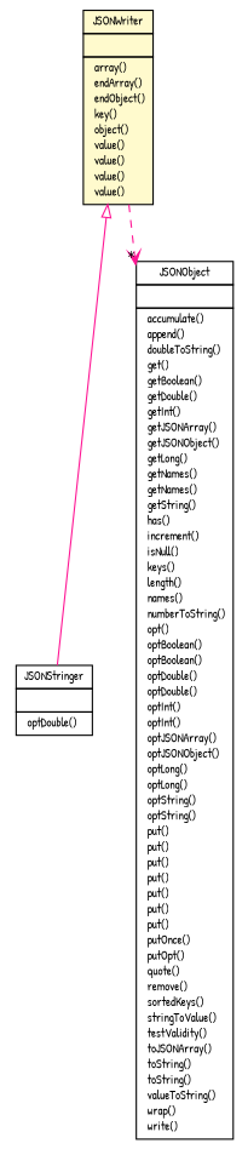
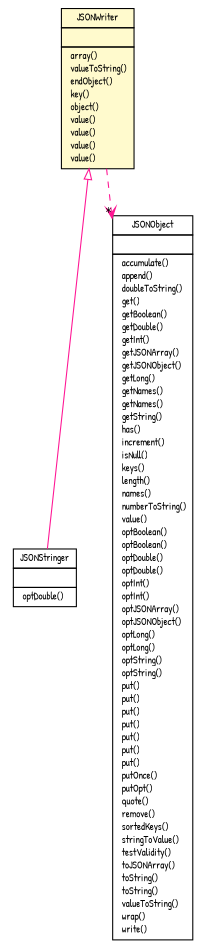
  digraph {
    fontname="Patrick Hand"
    nodesep=0.25
    ranksep=0.5
    node [fontcolor=black fontname="Patrick Hand" fontsize=9.0 shape=plaintext]
    edge [color=deeppink fontname="Patrick Hand" headport=p labelfontname=Helvetica labelfontsize=10 tailport=p]
-   n1 [label=<<table title="org.json.heyzap.JSONWriter" border="0" cellborder="1" cellspacing="0" cellpadding="2" port="p" bgcolor="lemonChiffon" href="./JSONWriter.html"> 		<tr><td><table border="0" cellspacing="0" cellpadding="1"> <tr><td align="center" balign="center"> JSONWriter </td></tr> 		</table></td></tr> 		<tr><td><table border="0" cellspacing="0" cellpadding="1"> <tr><td align="left" balign="left">  </td></tr> 		</table></td></tr> 		<tr><td><table border="0" cellspacing="0" cellpadding="1"> <tr><td align="left" balign="left">  array() </td></tr> <tr><td align="left" balign="left">  endArray() </td></tr> <tr><td align="left" balign="left">  endObject() </td></tr> <tr><td align="left" balign="left">  key() </td></tr> <tr><td align="left" balign="left">  object() </td></tr> <tr><td align="left" balign="left">  value() </td></tr> <tr><td align="left" balign="left">  value() </td></tr> <tr><td align="left" balign="left">  value() </td></tr> <tr><td align="left" balign="left">  value() </td></tr> 		</table></td></tr> 		</table>>]
+   n1 [label=<<table title="org.json.heyzap.JSONWriter" border="0" cellborder="1" cellspacing="0" cellpadding="2" port="p" bgcolor="lemonChiffon" href="./JSONWriter.html"> 		<tr><td><table border="0" cellspacing="0" cellpadding="1"> <tr><td align="center" balign="center"> JSONWriter </td></tr> 		</table></td></tr> 		<tr><td><table border="0" cellspacing="0" cellpadding="1"> <tr><td align="left" balign="left">  </td></tr> 		</table></td></tr> 		<tr><td><table border="0" cellspacing="0" cellpadding="1"> <tr><td align="left" balign="left">  array() </td></tr> <tr><td align="left" balign="left">  valueToString() </td></tr> <tr><td align="left" balign="left">  endObject() </td></tr> <tr><td align="left" balign="left">  key() </td></tr> <tr><td align="left" balign="left">  object() </td></tr> <tr><td align="left" balign="left">  value() </td></tr> <tr><td align="left" balign="left">  value() </td></tr> <tr><td align="left" balign="left">  value() </td></tr> <tr><td align="left" balign="left">  value() </td></tr> 		</table></td></tr> 		</table>>]
    n2 [label=<<table title="org.json.heyzap.JSONStringer" border="0" cellborder="1" cellspacing="0" cellpadding="2" port="p" href="./JSONStringer.html"> 		<tr><td><table border="0" cellspacing="0" cellpadding="1"> <tr><td align="center" balign="center"> JSONStringer </td></tr> 		</table></td></tr> 		<tr><td><table border="0" cellspacing="0" cellpadding="1"> <tr><td align="left" balign="left">  </td></tr> 		</table></td></tr> 		<tr><td><table border="0" cellspacing="0" cellpadding="1"> <tr><td align="left" balign="left">  optDouble() </td></tr> 		</table></td></tr> 		</table>>]
-   n3 [label=<<table title="org.json.heyzap.JSONObject" border="0" cellborder="1" cellspacing="0" cellpadding="2" port="p" href="./JSONObject.html"> 		<tr><td><table border="0" cellspacing="0" cellpadding="1"> <tr><td align="center" balign="center"> JSONObject </td></tr> 		</table></td></tr> 		<tr><td><table border="0" cellspacing="0" cellpadding="1"> <tr><td align="left" balign="left">  </td></tr> 		</table></td></tr> 		<tr><td><table border="0" cellspacing="0" cellpadding="1"> <tr><td align="left" balign="left">  accumulate() </td></tr> <tr><td align="left" balign="left">  append() </td></tr> <tr><td align="left" balign="left">  doubleToString() </td></tr> <tr><td align="left" balign="left">  get() </td></tr> <tr><td align="left" balign="left">  getBoolean() </td></tr> <tr><td align="left" balign="left">  getDouble() </td></tr> <tr><td align="left" balign="left">  getInt() </td></tr> <tr><td align="left" balign="left">  getJSONArray() </td></tr> <tr><td align="left" balign="left">  getJSONObject() </td></tr> <tr><td align="left" balign="left">  getLong() </td></tr> <tr><td align="left" balign="left">  getNames() </td></tr> <tr><td align="left" balign="left">  getNames() </td></tr> <tr><td align="left" balign="left">  getString() </td></tr> <tr><td align="left" balign="left">  has() </td></tr> <tr><td align="left" balign="left">  increment() </td></tr> <tr><td align="left" balign="left">  isNull() </td></tr> <tr><td align="left" balign="left">  keys() </td></tr> <tr><td align="left" balign="left">  length() </td></tr> <tr><td align="left" balign="left">  names() </td></tr> <tr><td align="left" balign="left">  numberToString() </td></tr> <tr><td align="left" balign="left">  opt() </td></tr> <tr><td align="left" balign="left">  optBoolean() </td></tr> <tr><td align="left" balign="left">  optBoolean() </td></tr> <tr><td align="left" balign="left">  optDouble() </td></tr> <tr><td align="left" balign="left">  optDouble() </td></tr> <tr><td align="left" balign="left">  optInt() </td></tr> <tr><td align="left" balign="left">  optInt() </td></tr> <tr><td align="left" balign="left">  optJSONArray() </td></tr> <tr><td align="left" balign="left">  optJSONObject() </td></tr> <tr><td align="left" balign="left">  optLong() </td></tr> <tr><td align="left" balign="left">  optLong() </td></tr> <tr><td align="left" balign="left">  optString() </td></tr> <tr><td align="left" balign="left">  optString() </td></tr> <tr><td align="left" balign="left">  put() </td></tr> <tr><td align="left" balign="left">  put() </td></tr> <tr><td align="left" balign="left">  put() </td></tr> <tr><td align="left" balign="left">  put() </td></tr> <tr><td align="left" balign="left">  put() </td></tr> <tr><td align="left" balign="left">  put() </td></tr> <tr><td align="left" balign="left">  put() </td></tr> <tr><td align="left" balign="left">  putOnce() </td></tr> <tr><td align="left" balign="left">  putOpt() </td></tr> <tr><td align="left" balign="left">  quote() </td></tr> <tr><td align="left" balign="left">  remove() </td></tr> <tr><td align="left" balign="left">  sortedKeys() </td></tr> <tr><td align="left" balign="left">  stringToValue() </td></tr> <tr><td align="left" balign="left">  testValidity() </td></tr> <tr><td align="left" balign="left">  toJSONArray() </td></tr> <tr><td align="left" balign="left">  toString() </td></tr> <tr><td align="left" balign="left">  toString() </td></tr> <tr><td align="left" balign="left">  valueToString() </td></tr> <tr><td align="left" balign="left">  wrap() </td></tr> <tr><td align="left" balign="left">  write() </td></tr> 		</table></td></tr> 		</table>>]
+   n3 [label=<<table title="org.json.heyzap.JSONObject" border="0" cellborder="1" cellspacing="0" cellpadding="2" port="p" href="./JSONObject.html"> 		<tr><td><table border="0" cellspacing="0" cellpadding="1"> <tr><td align="center" balign="center"> JSONObject </td></tr> 		</table></td></tr> 		<tr><td><table border="0" cellspacing="0" cellpadding="1"> <tr><td align="left" balign="left">  </td></tr> 		</table></td></tr> 		<tr><td><table border="0" cellspacing="0" cellpadding="1"> <tr><td align="left" balign="left">  accumulate() </td></tr> <tr><td align="left" balign="left">  append() </td></tr> <tr><td align="left" balign="left">  doubleToString() </td></tr> <tr><td align="left" balign="left">  get() </td></tr> <tr><td align="left" balign="left">  getBoolean() </td></tr> <tr><td align="left" balign="left">  getDouble() </td></tr> <tr><td align="left" balign="left">  getInt() </td></tr> <tr><td align="left" balign="left">  getJSONArray() </td></tr> <tr><td align="left" balign="left">  getJSONObject() </td></tr> <tr><td align="left" balign="left">  getLong() </td></tr> <tr><td align="left" balign="left">  getNames() </td></tr> <tr><td align="left" balign="left">  getNames() </td></tr> <tr><td align="left" balign="left">  getString() </td></tr> <tr><td align="left" balign="left">  has() </td></tr> <tr><td align="left" balign="left">  increment() </td></tr> <tr><td align="left" balign="left">  isNull() </td></tr> <tr><td align="left" balign="left">  keys() </td></tr> <tr><td align="left" balign="left">  length() </td></tr> <tr><td align="left" balign="left">  names() </td></tr> <tr><td align="left" balign="left">  numberToString() </td></tr> <tr><td align="left" balign="left">  value() </td></tr> <tr><td align="left" balign="left">  optBoolean() </td></tr> <tr><td align="left" balign="left">  optBoolean() </td></tr> <tr><td align="left" balign="left">  optDouble() </td></tr> <tr><td align="left" balign="left">  optDouble() </td></tr> <tr><td align="left" balign="left">  optInt() </td></tr> <tr><td align="left" balign="left">  optInt() </td></tr> <tr><td align="left" balign="left">  optJSONArray() </td></tr> <tr><td align="left" balign="left">  optJSONObject() </td></tr> <tr><td align="left" balign="left">  optLong() </td></tr> <tr><td align="left" balign="left">  optLong() </td></tr> <tr><td align="left" balign="left">  optString() </td></tr> <tr><td align="left" balign="left">  optString() </td></tr> <tr><td align="left" balign="left">  put() </td></tr> <tr><td align="left" balign="left">  put() </td></tr> <tr><td align="left" balign="left">  put() </td></tr> <tr><td align="left" balign="left">  put() </td></tr> <tr><td align="left" balign="left">  put() </td></tr> <tr><td align="left" balign="left">  put() </td></tr> <tr><td align="left" balign="left">  put() </td></tr> <tr><td align="left" balign="left">  putOnce() </td></tr> <tr><td align="left" balign="left">  putOpt() </td></tr> <tr><td align="left" balign="left">  quote() </td></tr> <tr><td align="left" balign="left">  remove() </td></tr> <tr><td align="left" balign="left">  sortedKeys() </td></tr> <tr><td align="left" balign="left">  stringToValue() </td></tr> <tr><td align="left" balign="left">  testValidity() </td></tr> <tr><td align="left" balign="left">  toJSONArray() </td></tr> <tr><td align="left" balign="left">  toString() </td></tr> <tr><td align="left" balign="left">  toString() </td></tr> <tr><td align="left" balign="left">  valueToString() </td></tr> <tr><td align="left" balign="left">  wrap() </td></tr> <tr><td align="left" balign="left">  write() </td></tr> 		</table></td></tr> 		</table>>]
    n1 -> n2 [arrowtail=empty dir=back fontsize=10 style=solid]
    n1 -> n3 [arrowhead=open fontcolor=black fontsize=10.0 headlabel="*" style=dashed]
  }
